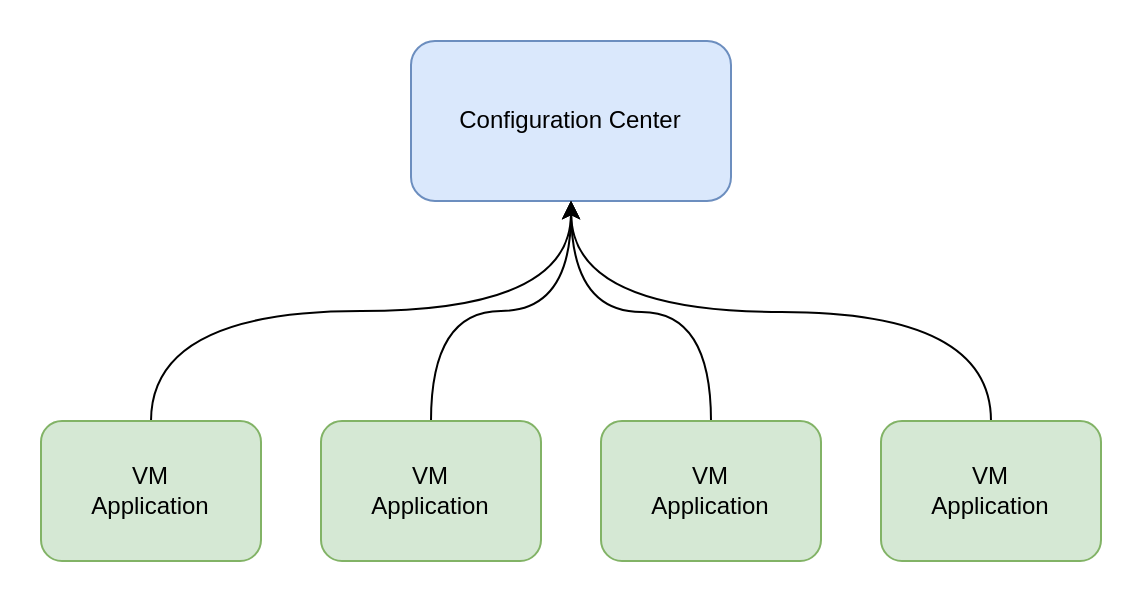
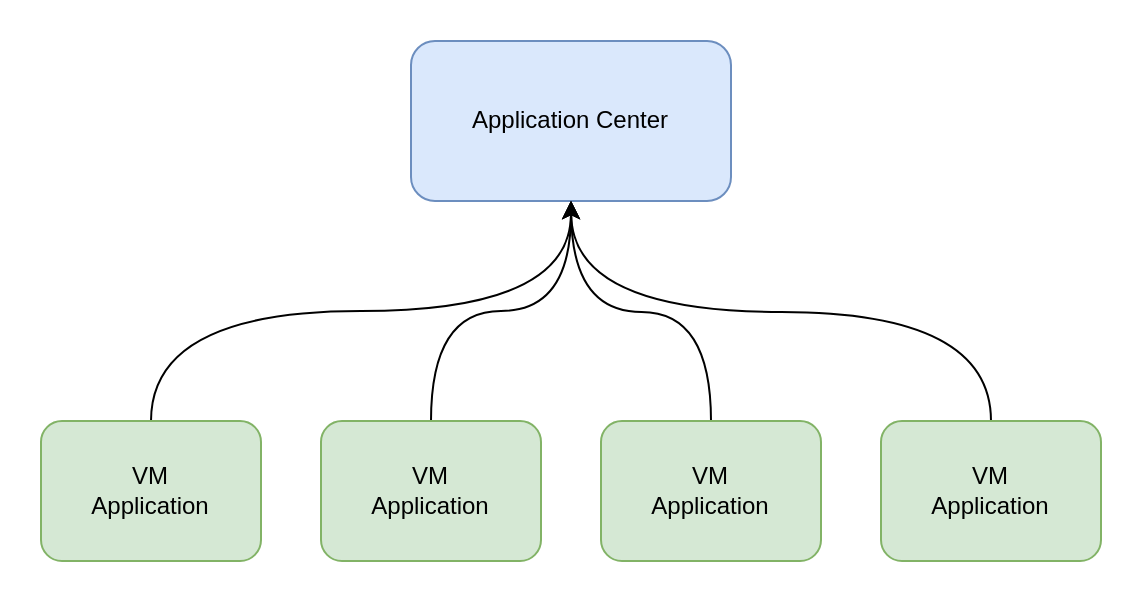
  <mxCell id="0" />
  <mxCell id="1" parent="0" />
- <mxCell id="2" value="Configuration Center" style="rounded=1;whiteSpace=wrap;html=1;fillColor=#dae8fc;strokeColor=#6c8ebf;" vertex="1" parent="1"><mxGeometry x="205" y="20" width="160" height="80" as="geometry" /></mxCell>
+ <mxCell id="2" value="Application Center" style="rounded=1;whiteSpace=wrap;html=1;fillColor=#dae8fc;strokeColor=#6c8ebf;" vertex="1" parent="1"><mxGeometry x="205" y="20" width="160" height="80" as="geometry" /></mxCell>
  <mxCell id="3" style="edgeStyle=orthogonalEdgeStyle;rounded=0;orthogonalLoop=1;jettySize=auto;html=1;exitX=0.5;exitY=0;exitDx=0;exitDy=0;entryX=0.5;entryY=1;entryDx=0;entryDy=0;curved=1;" edge="1" parent="1" source="4" target="2"><mxGeometry relative="1" as="geometry" /></mxCell>
  <mxCell id="4" value="VM&lt;br&gt;Application" style="rounded=1;whiteSpace=wrap;html=1;fillColor=#d5e8d4;strokeColor=#82b366;" vertex="1" parent="1"><mxGeometry x="20" y="210" width="110" height="70" as="geometry" /></mxCell>
  <mxCell id="5" style="edgeStyle=orthogonalEdgeStyle;curved=1;rounded=0;orthogonalLoop=1;jettySize=auto;html=1;exitX=0.5;exitY=0;exitDx=0;exitDy=0;entryX=0.5;entryY=1;entryDx=0;entryDy=0;" edge="1" parent="1" source="6" target="2"><mxGeometry relative="1" as="geometry" /></mxCell>
  <mxCell id="6" value="VM&lt;br&gt;Application" style="rounded=1;whiteSpace=wrap;html=1;fillColor=#d5e8d4;strokeColor=#82b366;" vertex="1" parent="1"><mxGeometry x="160" y="210" width="110" height="70" as="geometry" /></mxCell>
  <mxCell id="7" style="edgeStyle=orthogonalEdgeStyle;curved=1;rounded=0;orthogonalLoop=1;jettySize=auto;html=1;exitX=0.5;exitY=0;exitDx=0;exitDy=0;" edge="1" parent="1" source="8"><mxGeometry relative="1" as="geometry"><mxPoint x="285" y="100" as="targetPoint" /></mxGeometry></mxCell>
  <mxCell id="8" value="VM&lt;br&gt;Application" style="rounded=1;whiteSpace=wrap;html=1;fillColor=#d5e8d4;strokeColor=#82b366;" vertex="1" parent="1"><mxGeometry x="300" y="210" width="110" height="70" as="geometry" /></mxCell>
  <mxCell id="9" style="edgeStyle=orthogonalEdgeStyle;curved=1;rounded=0;orthogonalLoop=1;jettySize=auto;html=1;exitX=0.5;exitY=0;exitDx=0;exitDy=0;" edge="1" parent="1" source="10"><mxGeometry relative="1" as="geometry"><mxPoint x="285" y="100" as="targetPoint" /></mxGeometry></mxCell>
  <mxCell id="10" value="VM&lt;br&gt;Application" style="rounded=1;whiteSpace=wrap;html=1;fillColor=#d5e8d4;strokeColor=#82b366;" vertex="1" parent="1"><mxGeometry x="440" y="210" width="110" height="70" as="geometry" /></mxCell>
